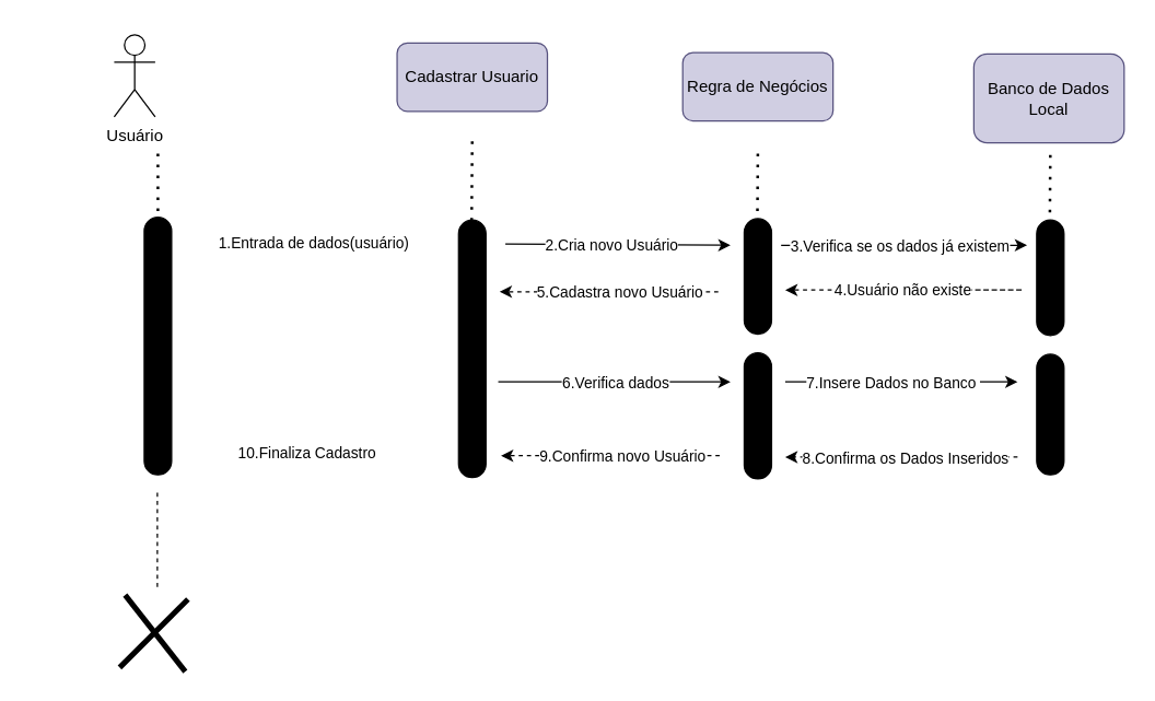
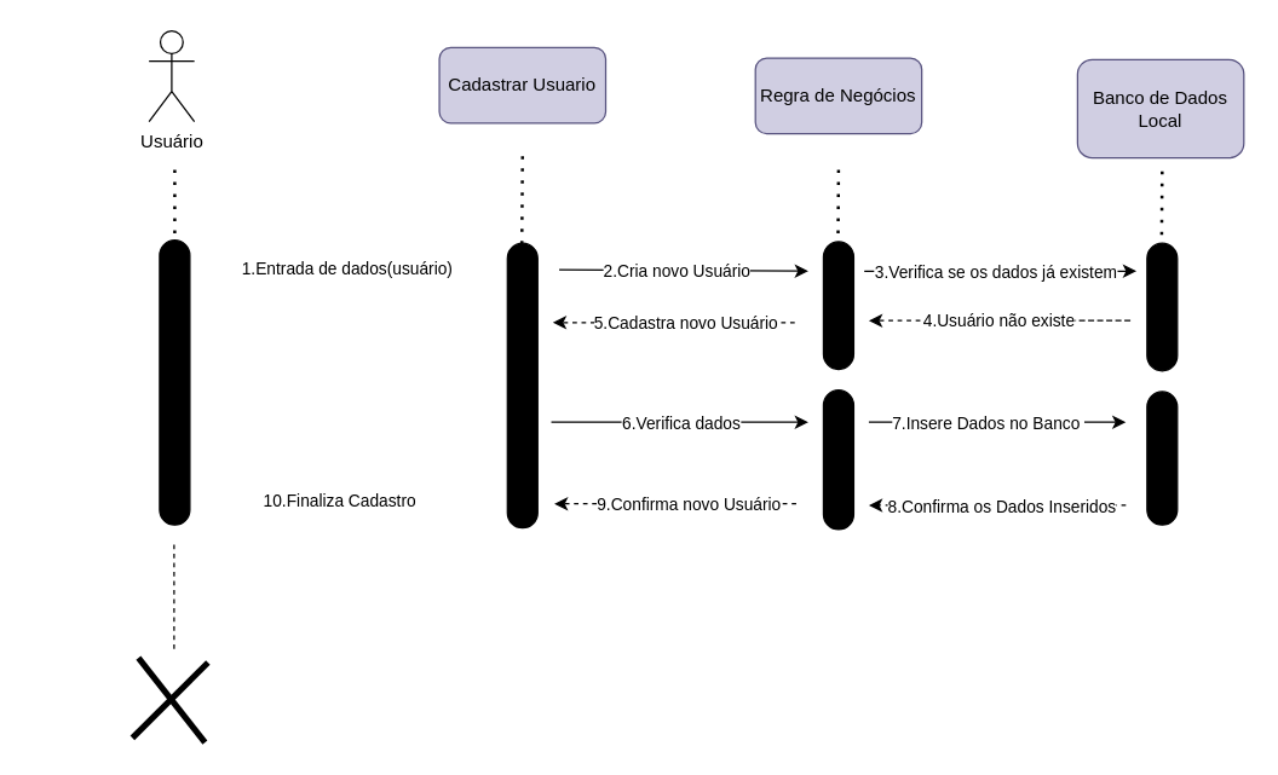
  <mxCell id="0" />
  <mxCell id="1" parent="0" />
  <mxCell id="2" value="Cadastrar Usuario" style="rounded=1;whiteSpace=wrap;html=1;fillColor=#d0cee2;strokeColor=#56517e;" vertex="1" parent="1"><mxGeometry x="290" y="31" width="110" height="50" as="geometry" /></mxCell>
  <mxCell id="3" value="" style="rounded=1;whiteSpace=wrap;html=1;rotation=90;fillColor=#000000;arcSize=50;" vertex="1" parent="1"><mxGeometry x="250.75" y="244.75" width="188.5" height="20" as="geometry" /></mxCell>
  <mxCell id="4" value="" style="endArrow=none;dashed=1;html=1;dashPattern=1 3;strokeWidth=2;rounded=0;" edge="1" parent="1"><mxGeometry width="50" height="50" relative="1" as="geometry"><mxPoint x="344.5" y="169" as="sourcePoint" /><mxPoint x="345" y="99" as="targetPoint" /></mxGeometry></mxCell>
  <mxCell id="5" value="1.Entrada de dados(usuário)" style="edgeLabel;html=1;align=center;verticalAlign=middle;resizable=0;points=[];" vertex="1" connectable="0" parent="1"><mxGeometry x="228" y="177" as="geometry" /></mxCell>
  <mxCell id="6" value="" style="rounded=1;whiteSpace=wrap;html=1;rotation=90;fillColor=#000000;arcSize=50;" vertex="1" parent="1"><mxGeometry x="725.75" y="192.75" width="84.5" height="20" as="geometry" /></mxCell>
  <mxCell id="7" value="" style="endArrow=none;dashed=1;html=1;dashPattern=1 3;strokeWidth=2;rounded=0;" edge="1" parent="1"><mxGeometry width="50" height="50" relative="1" as="geometry"><mxPoint x="767.5" y="179" as="sourcePoint" /><mxPoint x="768" y="109" as="targetPoint" /></mxGeometry></mxCell>
  <mxCell id="8" value="" style="rounded=1;whiteSpace=wrap;html=1;rotation=90;fillColor=#000000;arcSize=50;" vertex="1" parent="1"><mxGeometry x="723.88" y="292.88" width="88.25" height="20" as="geometry" /></mxCell>
  <mxCell id="9" value="" style="endArrow=classic;html=1;rounded=0;" edge="1" parent="1"><mxGeometry width="50" height="50" relative="1" as="geometry"><mxPoint x="571" y="179" as="sourcePoint" /><mxPoint x="751" y="179" as="targetPoint" /></mxGeometry></mxCell>
  <mxCell id="10" value="3.Verifica se os dados já existem" style="edgeLabel;html=1;align=center;verticalAlign=middle;resizable=0;points=[];" vertex="1" connectable="0" parent="9"><mxGeometry x="-0.028" relative="1" as="geometry"><mxPoint x="-1" as="offset" /></mxGeometry></mxCell>
  <mxCell id="11" value="" style="endArrow=classic;html=1;rounded=0;dashed=1;" edge="1" parent="1"><mxGeometry width="50" height="50" relative="1" as="geometry"><mxPoint x="654" y="211.75" as="sourcePoint" /><mxPoint x="574" y="211.75" as="targetPoint" /><Array as="points"><mxPoint x="748" y="211.75" /></Array></mxGeometry></mxCell>
  <mxCell id="12" value="Text" style="edgeLabel;html=1;align=center;verticalAlign=middle;resizable=0;points=[];" vertex="1" connectable="0" parent="11"><mxGeometry x="-0.679" y="-1" relative="1" as="geometry"><mxPoint as="offset" /></mxGeometry></mxCell>
  <mxCell id="13" value="4.Usuário não existe" style="edgeLabel;html=1;align=center;verticalAlign=middle;resizable=0;points=[];" vertex="1" connectable="0" parent="11"><mxGeometry x="0.063" y="3" relative="1" as="geometry"><mxPoint x="-41" y="-3" as="offset" /></mxGeometry></mxCell>
  <mxCell id="14" value="Regra de Negócios" style="rounded=1;whiteSpace=wrap;html=1;fillColor=#d0cee2;strokeColor=#56517e;" vertex="1" parent="1"><mxGeometry x="499" y="38" width="110" height="50" as="geometry" /></mxCell>
  <mxCell id="15" value="" style="rounded=1;whiteSpace=wrap;html=1;rotation=90;fillColor=#000000;arcSize=50;" vertex="1" parent="1"><mxGeometry x="511.75" y="191.75" width="84.5" height="20" as="geometry" /></mxCell>
  <mxCell id="16" value="" style="endArrow=none;dashed=1;html=1;dashPattern=1 3;strokeWidth=2;rounded=0;" edge="1" parent="1"><mxGeometry width="50" height="50" relative="1" as="geometry"><mxPoint x="553.5" y="178" as="sourcePoint" /><mxPoint x="554" y="108" as="targetPoint" /></mxGeometry></mxCell>
  <mxCell id="17" value="" style="rounded=1;whiteSpace=wrap;html=1;rotation=90;fillColor=#000000;arcSize=50;" vertex="1" parent="1"><mxGeometry x="507.88" y="293.87" width="92.25" height="20" as="geometry" /></mxCell>
  <mxCell id="18" value="" style="endArrow=classic;html=1;rounded=0;dashed=1;" edge="1" parent="1"><mxGeometry width="50" height="50" relative="1" as="geometry"><mxPoint x="525" y="213" as="sourcePoint" /><mxPoint x="365" y="213" as="targetPoint" /></mxGeometry></mxCell>
  <mxCell id="19" value="5.Cadastra novo Usuário" style="edgeLabel;html=1;align=center;verticalAlign=middle;resizable=0;points=[];" vertex="1" connectable="0" parent="18"><mxGeometry x="-0.098" y="2" relative="1" as="geometry"><mxPoint x="-1" y="-2" as="offset" /></mxGeometry></mxCell>
  <mxCell id="20" value="" style="endArrow=classic;html=1;rounded=0;" edge="1" parent="1"><mxGeometry width="50" height="50" relative="1" as="geometry"><mxPoint x="364" y="279" as="sourcePoint" /><mxPoint x="534" y="279" as="targetPoint" /></mxGeometry></mxCell>
  <mxCell id="21" value="6.Verifica dados" style="edgeLabel;html=1;align=center;verticalAlign=middle;resizable=0;points=[];" vertex="1" connectable="0" parent="20"><mxGeometry x="-0.092" y="-1" relative="1" as="geometry"><mxPoint x="8" y="-1" as="offset" /></mxGeometry></mxCell>
  <mxCell id="22" value="" style="endArrow=classic;html=1;rounded=0;" edge="1" parent="1"><mxGeometry width="50" height="50" relative="1" as="geometry"><mxPoint x="574" y="279" as="sourcePoint" /><mxPoint x="744" y="279" as="targetPoint" /></mxGeometry></mxCell>
  <mxCell id="23" value="7.Insere Dados no Banco&amp;nbsp;" style="edgeLabel;html=1;align=center;verticalAlign=middle;resizable=0;points=[];" vertex="1" connectable="0" parent="22"><mxGeometry x="-0.19" relative="1" as="geometry"><mxPoint x="9" as="offset" /></mxGeometry></mxCell>
  <mxCell id="24" value="" style="endArrow=classic;html=1;rounded=0;dashed=1;" edge="1" parent="1"><mxGeometry width="50" height="50" relative="1" as="geometry"><mxPoint x="744" y="334" as="sourcePoint" /><mxPoint x="574" y="334" as="targetPoint" /></mxGeometry></mxCell>
  <mxCell id="25" value="8.Confirma os Dados Inseridos" style="edgeLabel;html=1;align=center;verticalAlign=middle;resizable=0;points=[];" vertex="1" connectable="0" parent="24"><mxGeometry x="0.014" relative="1" as="geometry"><mxPoint x="3" as="offset" /></mxGeometry></mxCell>
  <mxCell id="26" value="" style="endArrow=classic;html=1;rounded=0;dashed=1;" edge="1" parent="1"><mxGeometry width="50" height="50" relative="1" as="geometry"><mxPoint x="526" y="333" as="sourcePoint" /><mxPoint x="366" y="333" as="targetPoint" /></mxGeometry></mxCell>
  <mxCell id="27" value="9.Confirma novo Usuário" style="edgeLabel;html=1;align=center;verticalAlign=middle;resizable=0;points=[];" vertex="1" connectable="0" parent="26"><mxGeometry x="-0.044" y="1" relative="1" as="geometry"><mxPoint x="4" y="-1" as="offset" /></mxGeometry></mxCell>
  <mxCell id="28" value="10.Finaliza Cadastro" style="edgeLabel;html=1;align=center;verticalAlign=middle;resizable=0;points=[];" vertex="1" connectable="0" parent="1"><mxGeometry x="223" y="330" as="geometry" /></mxCell>
  <mxCell id="29" value="" style="endArrow=classic;html=1;rounded=0;" edge="1" parent="1"><mxGeometry width="50" height="50" relative="1" as="geometry"><mxPoint x="369.25" y="178" as="sourcePoint" /><mxPoint x="534" y="179" as="targetPoint" /></mxGeometry></mxCell>
  <mxCell id="30" value="2.Cria novo Usuário" style="edgeLabel;html=1;align=center;verticalAlign=middle;resizable=0;points=[];" vertex="1" connectable="0" parent="29"><mxGeometry x="-0.076" y="-2" relative="1" as="geometry"><mxPoint x="1" y="-2" as="offset" /></mxGeometry></mxCell>
- <mxCell id="31" value="Usuário" style="shape=umlActor;verticalLabelPosition=bottom;verticalAlign=top;html=1;outlineConnect=0;" vertex="1" parent="1"><mxGeometry x="83" y="25" width="30" height="60" as="geometry" /></mxCell>
+ <mxCell id="31" value="Usuário" style="shape=umlActor;verticalLabelPosition=bottom;verticalAlign=top;html=1;outlineConnect=0;" vertex="1" parent="1"><mxGeometry x="98" y="20" width="30" height="60" as="geometry" /></mxCell>
  <mxCell id="32" value="" style="rounded=1;whiteSpace=wrap;html=1;rotation=90;fillColor=#000000;arcSize=50;" vertex="1" parent="1"><mxGeometry x="20.75" y="242.75" width="188.5" height="20" as="geometry" /></mxCell>
  <mxCell id="33" value="" style="endArrow=none;dashed=1;html=1;dashPattern=1 3;strokeWidth=2;rounded=0;" edge="1" parent="1"><mxGeometry width="50" height="50" relative="1" as="geometry"><mxPoint x="115" y="162" as="sourcePoint" /><mxPoint x="115" y="112" as="targetPoint" /></mxGeometry></mxCell>
  <mxCell id="34" value="" style="endArrow=none;dashed=1;html=1;rounded=0;" edge="1" parent="1"><mxGeometry width="50" height="50" relative="1" as="geometry"><mxPoint x="114.58" y="429" as="sourcePoint" /><mxPoint x="114.58" y="359" as="targetPoint" /></mxGeometry></mxCell>
  <mxCell id="35" value="" style="endArrow=none;html=1;rounded=0;strokeWidth=4;" edge="1" parent="1"><mxGeometry width="50" height="50" relative="1" as="geometry"><mxPoint x="87" y="488" as="sourcePoint" /><mxPoint x="137" y="438" as="targetPoint" /></mxGeometry></mxCell>
  <mxCell id="36" value="" style="endArrow=none;html=1;rounded=0;strokeWidth=4;" edge="1" parent="1"><mxGeometry width="50" height="50" relative="1" as="geometry"><mxPoint x="91" y="435" as="sourcePoint" /><mxPoint x="135" y="491" as="targetPoint" /></mxGeometry></mxCell>
  <mxCell id="37" value="Banco de Dados&lt;br&gt;Local" style="rounded=1;whiteSpace=wrap;html=1;fillColor=#d0cee2;strokeColor=#56517e;" vertex="1" parent="1"><mxGeometry x="712.01" y="39" width="110" height="65" as="geometry" /></mxCell>
